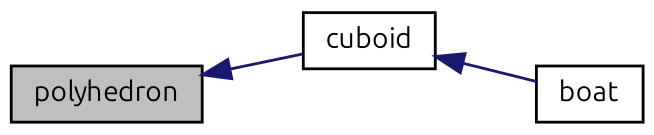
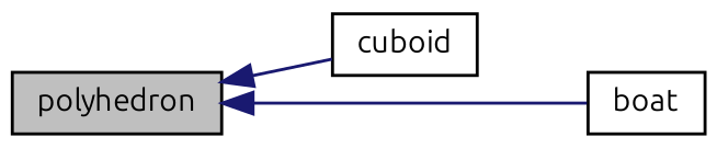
  digraph {
    fontname=Ubuntu
    rankdir=LR
    node [color=black fillcolor=white fontname=Ubuntu fontsize=10 shape=record style=filled]
    edge [color=midnightblue dir=back fontname=Ubuntu fontsize=10 labelfontname=Helvetica labelfontsize=10 style=solid]
    n1 [fillcolor=grey75 fontcolor=black height=0.2 label=polyhedron width=0.4]
    n2 [height=0.2 label=cuboid width=0.4]
    n3 [height=0.2 label=boat width=0.4]
    n1 -> n2
-   n2 -> n3
+   n1 -> n3
  }
